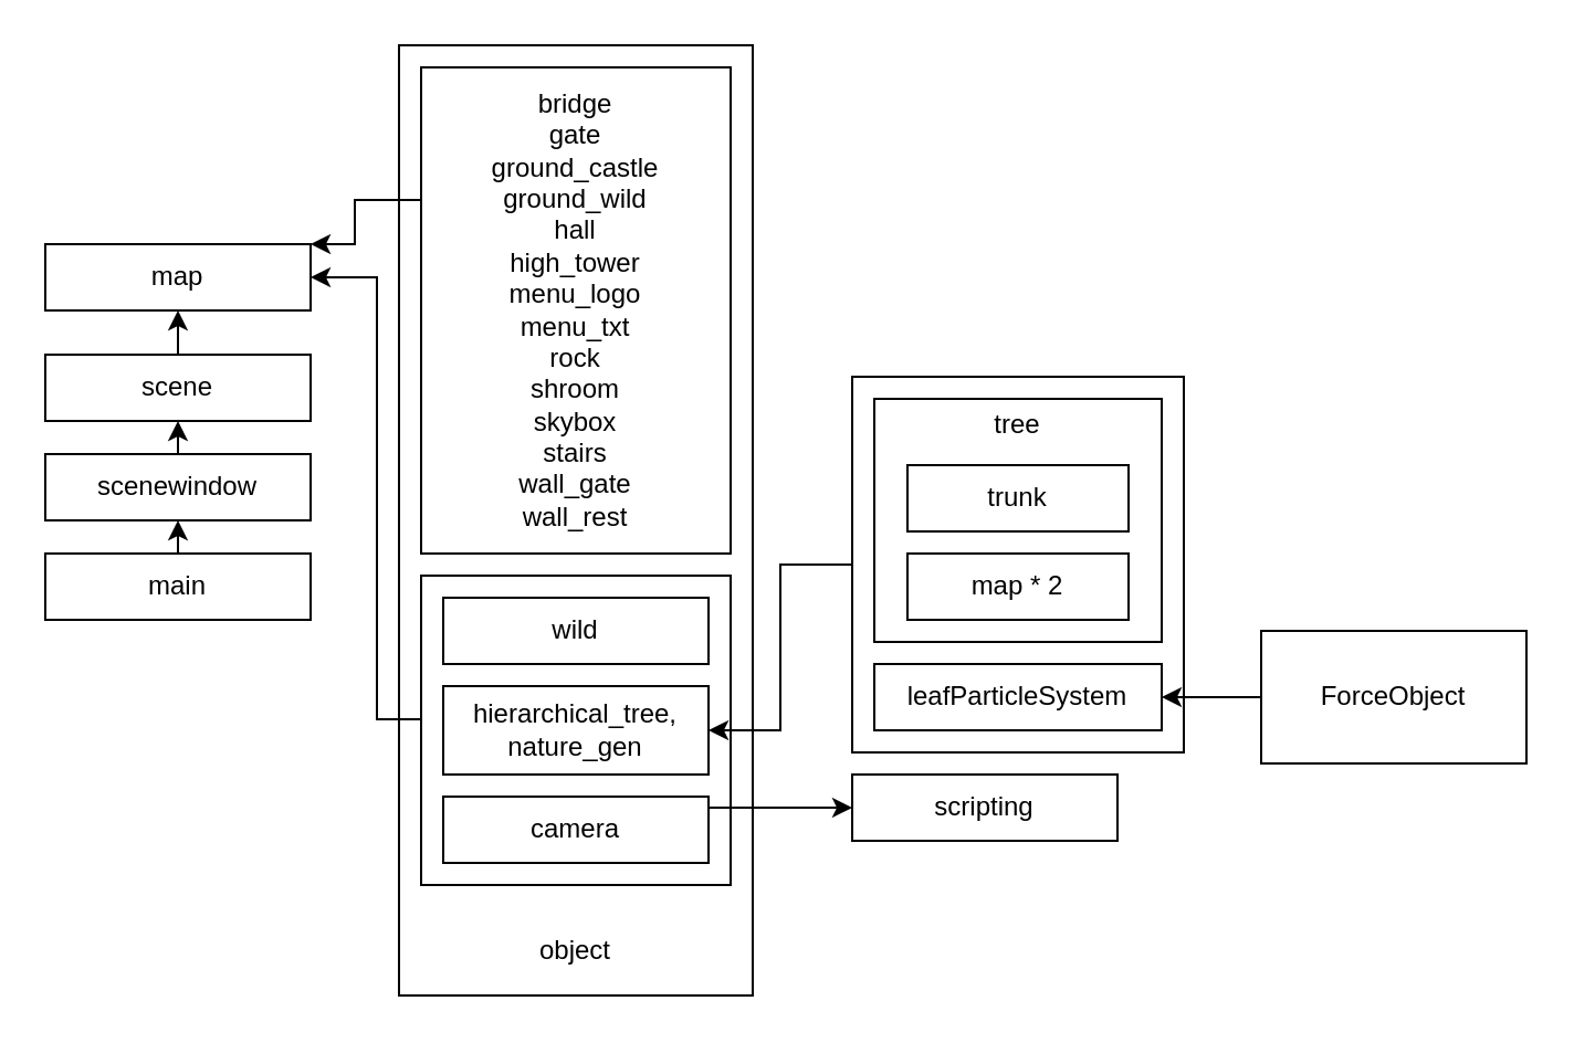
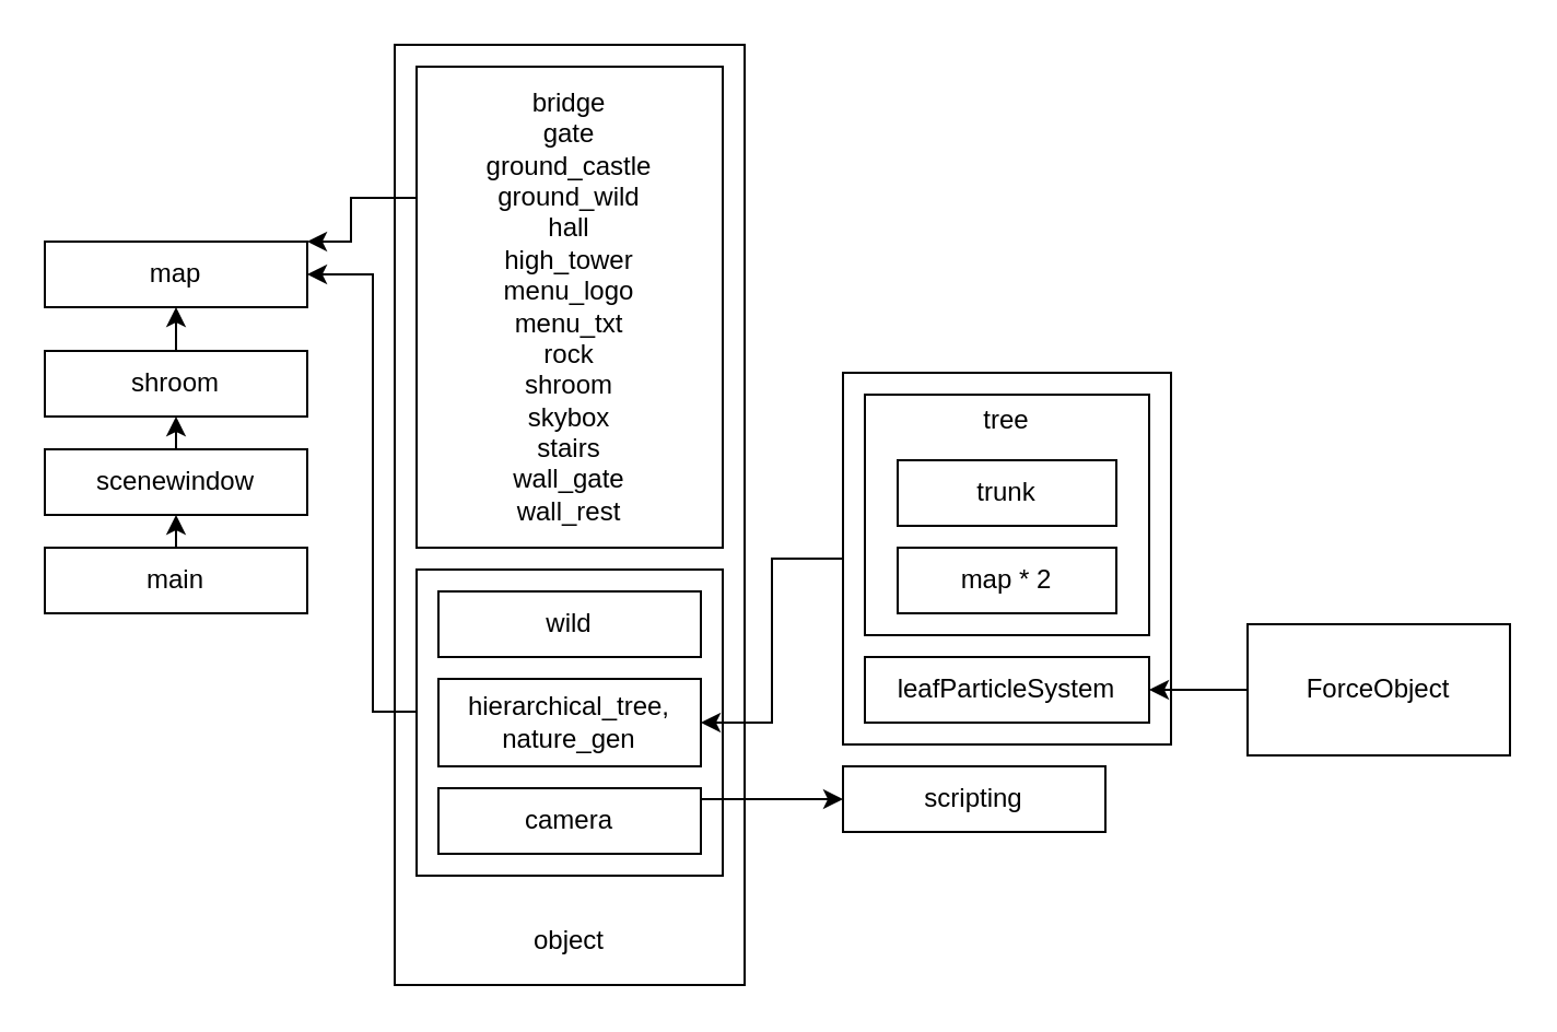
  <mxCell id="0" />
  <mxCell id="1" parent="0" />
  <mxCell id="2" value="&lt;br&gt;&lt;br&gt;&lt;br&gt;&lt;br&gt;&lt;br&gt;&lt;br&gt;&lt;br&gt;&lt;br&gt;&lt;br&gt;&lt;br&gt;&lt;br&gt;&lt;br&gt;&lt;br&gt;&lt;br&gt;&lt;br&gt;&lt;br&gt;&lt;br&gt;&lt;br&gt;&lt;br&gt;&lt;br&gt;&lt;br&gt;&lt;br&gt;&lt;br&gt;&lt;br&gt;&lt;br&gt;&lt;br&gt;&lt;br&gt;object" style="rounded=0;whiteSpace=wrap;html=1;" parent="1" vertex="1"><mxGeometry x="180" y="20" width="160" height="430" as="geometry" /></mxCell>
  <mxCell id="3" value="" style="rounded=0;whiteSpace=wrap;html=1;" parent="1" vertex="1"><mxGeometry x="190" y="260" width="140" height="140" as="geometry" /></mxCell>
  <mxCell id="4" style="edgeStyle=orthogonalEdgeStyle;rounded=0;orthogonalLoop=1;jettySize=auto;html=1;exitX=0;exitY=0.5;exitDx=0;exitDy=0;entryX=1;entryY=0.5;entryDx=0;entryDy=0;" parent="1" source="5" target="11" edge="1"><mxGeometry relative="1" as="geometry" /></mxCell>
  <mxCell id="5" value="" style="rounded=0;whiteSpace=wrap;html=1;" parent="1" vertex="1"><mxGeometry x="385" y="170" width="150" height="170" as="geometry" /></mxCell>
  <mxCell id="6" value="tree&lt;br&gt;&lt;br&gt;&lt;br&gt;&lt;br&gt;&lt;br&gt;&lt;br&gt;&lt;br&gt;" style="rounded=0;whiteSpace=wrap;html=1;" parent="1" vertex="1"><mxGeometry x="395" y="180" width="130" height="110" as="geometry" /></mxCell>
  <mxCell id="7" style="edgeStyle=orthogonalEdgeStyle;rounded=0;orthogonalLoop=1;jettySize=auto;html=1;entryX=1;entryY=0.5;entryDx=0;entryDy=0;" parent="1" source="3" target="14" edge="1"><mxGeometry relative="1" as="geometry"><Array as="points"><mxPoint x="170" y="325" /><mxPoint x="170" y="125" /></Array></mxGeometry></mxCell>
  <mxCell id="8" style="edgeStyle=orthogonalEdgeStyle;rounded=0;orthogonalLoop=1;jettySize=auto;html=1;exitX=0;exitY=0.5;exitDx=0;exitDy=0;entryX=1;entryY=0;entryDx=0;entryDy=0;" parent="1" source="9" target="14" edge="1"><mxGeometry relative="1" as="geometry"><Array as="points"><mxPoint x="190" y="90" /><mxPoint x="160" y="90" /></Array></mxGeometry></mxCell>
  <mxCell id="9" value="bridge&lt;br&gt;gate&lt;br&gt;ground_castle&lt;br&gt;ground_wild&lt;br&gt;hall&lt;br&gt;high_tower&lt;br&gt;menu_logo&lt;br&gt;menu_txt&lt;br&gt;rock&lt;br&gt;shroom&lt;br&gt;skybox&lt;br&gt;stairs&lt;br&gt;wall_gate&lt;br&gt;wall_rest" style="rounded=0;whiteSpace=wrap;html=1;" parent="1" vertex="1"><mxGeometry x="190" y="30" width="140" height="220" as="geometry" /></mxCell>
  <mxCell id="10" value="wild" style="rounded=0;whiteSpace=wrap;html=1;" parent="1" vertex="1"><mxGeometry x="200" y="270" width="120" height="30" as="geometry" /></mxCell>
  <mxCell id="11" value="hierarchical_tree, nature_gen" style="rounded=0;whiteSpace=wrap;html=1;" parent="1" vertex="1"><mxGeometry x="200" y="310" width="120" height="40" as="geometry" /></mxCell>
  <mxCell id="12" style="edgeStyle=orthogonalEdgeStyle;rounded=0;orthogonalLoop=1;jettySize=auto;html=1;exitX=1;exitY=0.5;exitDx=0;exitDy=0;" parent="1" source="13" target="21" edge="1"><mxGeometry relative="1" as="geometry"><Array as="points"><mxPoint x="320" y="365" /></Array></mxGeometry></mxCell>
  <mxCell id="13" value="camera" style="rounded=0;whiteSpace=wrap;html=1;" parent="1" vertex="1"><mxGeometry x="200" y="360" width="120" height="30" as="geometry" /></mxCell>
  <mxCell id="14" value="map" style="rounded=0;whiteSpace=wrap;html=1;" parent="1" vertex="1"><mxGeometry x="20" y="110" width="120" height="30" as="geometry" /></mxCell>
  <mxCell id="15" style="edgeStyle=orthogonalEdgeStyle;rounded=0;orthogonalLoop=1;jettySize=auto;html=1;exitX=0.5;exitY=0;exitDx=0;exitDy=0;entryX=0.5;entryY=1;entryDx=0;entryDy=0;" parent="1" source="16" target="14" edge="1"><mxGeometry relative="1" as="geometry" /></mxCell>
- <mxCell id="16" value="scene" style="rounded=0;whiteSpace=wrap;html=1;" parent="1" vertex="1"><mxGeometry x="20" y="160" width="120" height="30" as="geometry" /></mxCell>
+ <mxCell id="16" value="shroom" style="rounded=0;whiteSpace=wrap;html=1;" parent="1" vertex="1"><mxGeometry x="20" y="160" width="120" height="30" as="geometry" /></mxCell>
  <mxCell id="17" style="edgeStyle=orthogonalEdgeStyle;rounded=0;orthogonalLoop=1;jettySize=auto;html=1;exitX=0.5;exitY=0;exitDx=0;exitDy=0;entryX=0.5;entryY=1;entryDx=0;entryDy=0;" parent="1" source="18" target="16" edge="1"><mxGeometry relative="1" as="geometry" /></mxCell>
  <mxCell id="18" value="scenewindow" style="rounded=0;whiteSpace=wrap;html=1;" parent="1" vertex="1"><mxGeometry x="20" y="205" width="120" height="30" as="geometry" /></mxCell>
  <mxCell id="19" style="edgeStyle=orthogonalEdgeStyle;rounded=0;orthogonalLoop=1;jettySize=auto;html=1;exitX=0.5;exitY=0;exitDx=0;exitDy=0;entryX=0.5;entryY=1;entryDx=0;entryDy=0;" parent="1" source="20" target="18" edge="1"><mxGeometry relative="1" as="geometry" /></mxCell>
  <mxCell id="20" value="main" style="rounded=0;whiteSpace=wrap;html=1;" parent="1" vertex="1"><mxGeometry x="20" y="250" width="120" height="30" as="geometry" /></mxCell>
  <mxCell id="21" value="scripting" style="rounded=0;whiteSpace=wrap;html=1;" parent="1" vertex="1"><mxGeometry x="385" y="350" width="120" height="30" as="geometry" /></mxCell>
  <mxCell id="22" value="trunk" style="rounded=0;whiteSpace=wrap;html=1;" parent="1" vertex="1"><mxGeometry x="410" y="210" width="100" height="30" as="geometry" /></mxCell>
  <mxCell id="23" value="map * 2" style="rounded=0;whiteSpace=wrap;html=1;" parent="1" vertex="1"><mxGeometry x="410" y="250" width="100" height="30" as="geometry" /></mxCell>
  <mxCell id="24" value="leafParticleSystem" style="rounded=0;whiteSpace=wrap;html=1;" parent="1" vertex="1"><mxGeometry x="395" y="300" width="130" height="30" as="geometry" /></mxCell>
  <mxCell id="25" style="edgeStyle=orthogonalEdgeStyle;rounded=0;orthogonalLoop=1;jettySize=auto;html=1;exitX=0;exitY=0.5;exitDx=0;exitDy=0;entryX=1;entryY=0.5;entryDx=0;entryDy=0;" edge="1" parent="1" source="26" target="24"><mxGeometry relative="1" as="geometry" /></mxCell>
  <mxCell id="26" value="ForceObject" style="rounded=0;whiteSpace=wrap;html=1;" vertex="1" parent="1"><mxGeometry x="570" y="285" width="120" height="60" as="geometry" /></mxCell>
